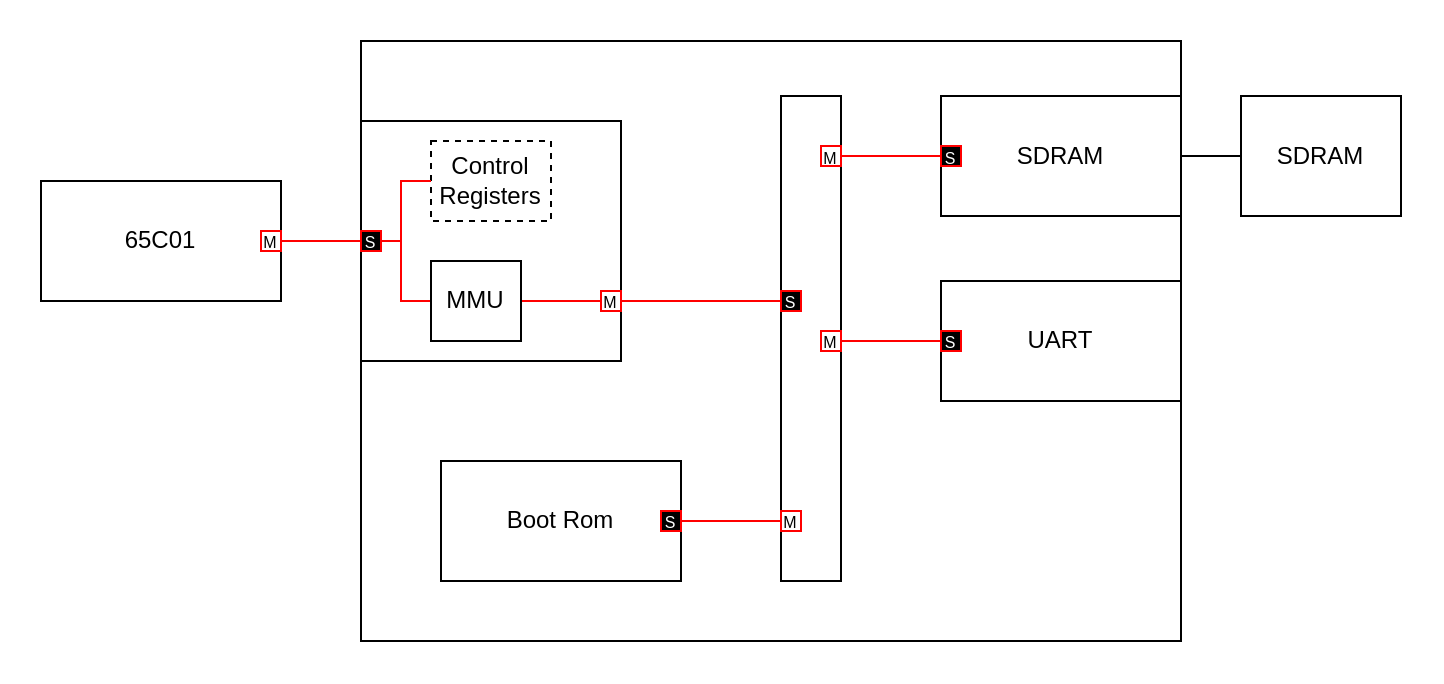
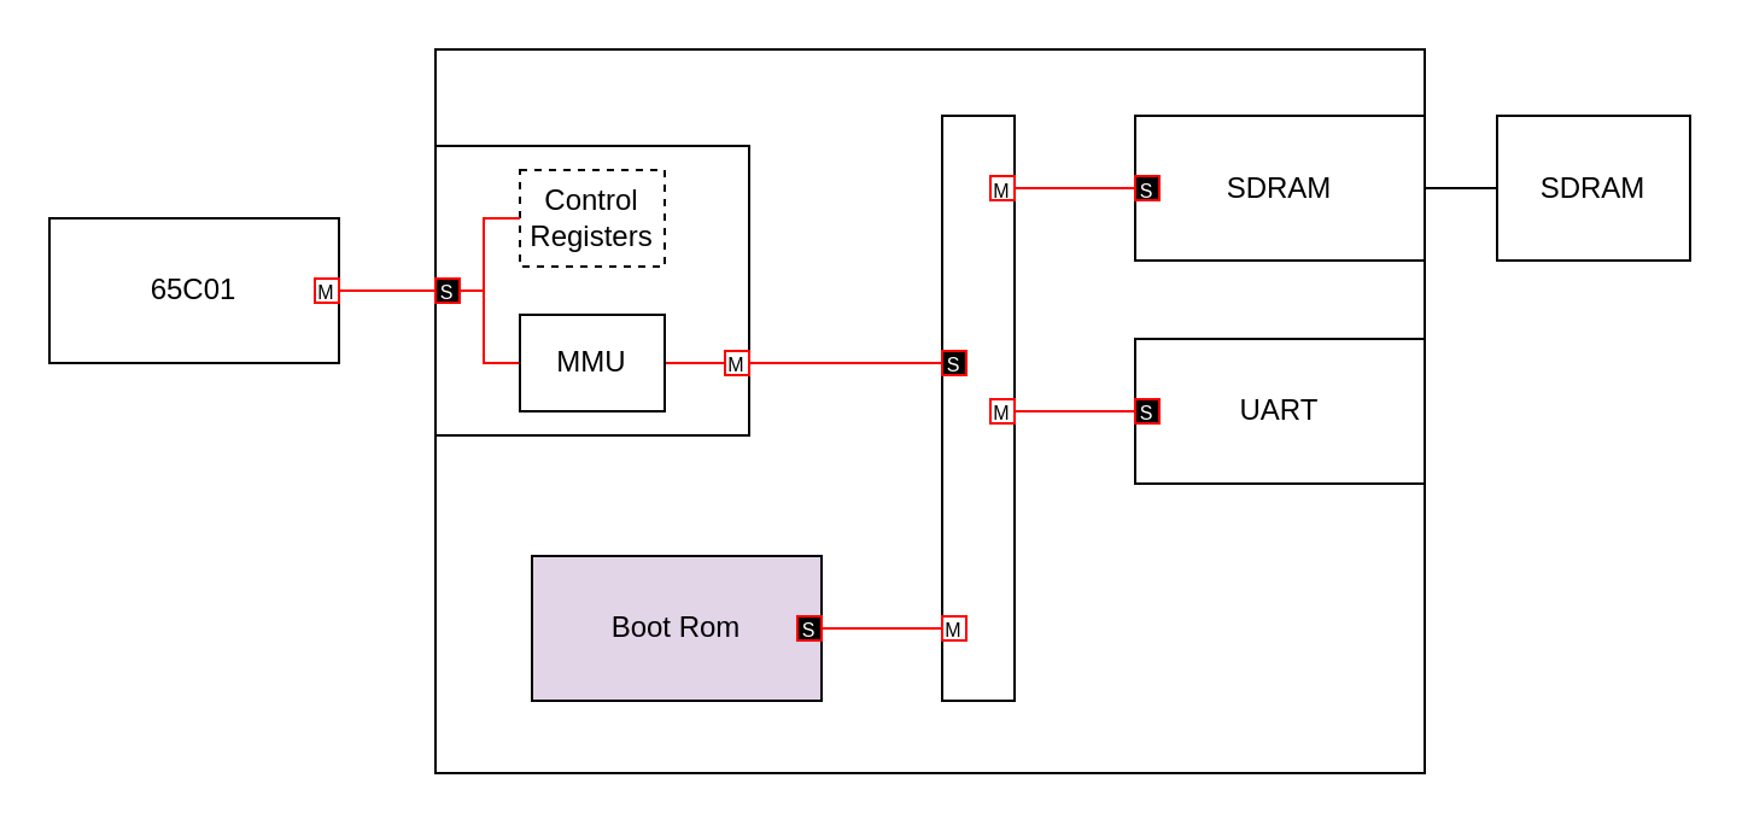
  <mxCell id="0" />
  <mxCell id="1" parent="0" />
  <mxCell id="2" value="65C01" style="rounded=0;whiteSpace=wrap;html=1;" vertex="1" parent="1"><mxGeometry x="20" y="90" width="120" height="60" as="geometry" /></mxCell>
  <mxCell id="3" value="" style="rounded=0;whiteSpace=wrap;html=1;strokeColor=#000000;" vertex="1" parent="1"><mxGeometry x="180" y="20" width="410" height="300" as="geometry" /></mxCell>
  <mxCell id="4" value="" style="rounded=0;whiteSpace=wrap;html=1;" vertex="1" parent="1"><mxGeometry x="180" y="60" width="130" height="120" as="geometry" /></mxCell>
  <mxCell id="5" value="Control Registers" style="rounded=0;whiteSpace=wrap;html=1;dashed=1;" vertex="1" parent="1"><mxGeometry x="215" y="70" width="60" height="40" as="geometry" /></mxCell>
  <mxCell id="6" value="" style="edgeStyle=orthogonalEdgeStyle;rounded=0;orthogonalLoop=1;jettySize=auto;html=1;endArrow=none;endFill=0;strokeColor=#FF0000;" edge="1" parent="1" source="7" target="10"><mxGeometry relative="1" as="geometry" /></mxCell>
  <mxCell id="7" value="&lt;font style=&quot;font-size: 8px;&quot;&gt;M&lt;/font&gt;" style="whiteSpace=wrap;html=1;aspect=fixed;strokeColor=#FF0000;" vertex="1" parent="1"><mxGeometry x="130" y="115" width="10" height="10" as="geometry" /></mxCell>
  <mxCell id="8" style="edgeStyle=orthogonalEdgeStyle;rounded=0;orthogonalLoop=1;jettySize=auto;html=1;exitX=1;exitY=0.5;exitDx=0;exitDy=0;entryX=0;entryY=0.5;entryDx=0;entryDy=0;endArrow=none;endFill=0;strokeColor=#FF0000;" edge="1" parent="1" source="10" target="5"><mxGeometry relative="1" as="geometry"><Array as="points"><mxPoint x="200" y="120" /><mxPoint x="200" y="90" /></Array></mxGeometry></mxCell>
  <mxCell id="9" style="edgeStyle=orthogonalEdgeStyle;rounded=0;orthogonalLoop=1;jettySize=auto;html=1;exitX=1;exitY=0.5;exitDx=0;exitDy=0;entryX=0;entryY=0.5;entryDx=0;entryDy=0;endArrow=none;endFill=0;strokeColor=#FF0000;" edge="1" parent="1" source="10" target="12"><mxGeometry relative="1" as="geometry"><Array as="points"><mxPoint x="200" y="120" /><mxPoint x="200" y="150" /></Array></mxGeometry></mxCell>
  <mxCell id="10" value="&lt;font color=&quot;#ffffff&quot; style=&quot;font-size: 8px;&quot;&gt;S&lt;/font&gt;" style="whiteSpace=wrap;html=1;aspect=fixed;strokeColor=#FF0000;fillColor=#000000;" vertex="1" parent="1"><mxGeometry x="180" y="115" width="10" height="10" as="geometry" /></mxCell>
  <mxCell id="11" style="edgeStyle=orthogonalEdgeStyle;rounded=0;orthogonalLoop=1;jettySize=auto;html=1;exitX=1;exitY=0.5;exitDx=0;exitDy=0;entryX=0;entryY=0.5;entryDx=0;entryDy=0;strokeColor=#FF0000;endArrow=none;endFill=0;" edge="1" parent="1" source="12" target="30"><mxGeometry relative="1" as="geometry" /></mxCell>
- <mxCell id="12" value="MMU" style="rounded=0;whiteSpace=wrap;html=1;" vertex="1" parent="1"><mxGeometry x="215" y="130" width="45" height="40" as="geometry" /></mxCell>
- <mxCell id="13" value="Boot Rom" style="rounded=0;whiteSpace=wrap;html=1;" vertex="1" parent="1"><mxGeometry x="220" y="230" width="120" height="60" as="geometry" /></mxCell>
+ <mxCell id="12" value="MMU" style="rounded=0;whiteSpace=wrap;html=1;" vertex="1" parent="1"><mxGeometry x="215" y="130" width="60" height="40" as="geometry" /></mxCell>
+ <mxCell id="13" value="Boot Rom" style="rounded=0;whiteSpace=wrap;html=1;fillColor=#e1d5e7;" vertex="1" parent="1"><mxGeometry x="220" y="230" width="120" height="60" as="geometry" /></mxCell>
  <mxCell id="14" style="edgeStyle=orthogonalEdgeStyle;rounded=0;orthogonalLoop=1;jettySize=auto;html=1;entryX=0;entryY=0.5;entryDx=0;entryDy=0;endArrow=none;endFill=0;" edge="1" parent="1" source="15" target="20"><mxGeometry relative="1" as="geometry" /></mxCell>
  <mxCell id="15" value="SDRAM" style="rounded=0;whiteSpace=wrap;html=1;" vertex="1" parent="1"><mxGeometry x="470" y="47.5" width="120" height="60" as="geometry" /></mxCell>
  <mxCell id="16" value="UART" style="rounded=0;whiteSpace=wrap;html=1;" vertex="1" parent="1"><mxGeometry x="470" y="140" width="120" height="60" as="geometry" /></mxCell>
  <mxCell id="17" value="&lt;font color=&quot;#ffffff&quot; style=&quot;font-size: 8px;&quot;&gt;S&lt;/font&gt;" style="whiteSpace=wrap;html=1;aspect=fixed;strokeColor=#FF0000;fillColor=#000000;" vertex="1" parent="1"><mxGeometry x="330" y="255" width="10" height="10" as="geometry" /></mxCell>
  <mxCell id="18" value="&lt;font color=&quot;#ffffff&quot; style=&quot;font-size: 8px;&quot;&gt;S&lt;/font&gt;" style="whiteSpace=wrap;html=1;aspect=fixed;strokeColor=#FF0000;fillColor=#000000;" vertex="1" parent="1"><mxGeometry x="470" y="165" width="10" height="10" as="geometry" /></mxCell>
  <mxCell id="19" value="&lt;font color=&quot;#ffffff&quot; style=&quot;font-size: 8px;&quot;&gt;S&lt;/font&gt;" style="whiteSpace=wrap;html=1;aspect=fixed;strokeColor=#FF0000;fillColor=#000000;" vertex="1" parent="1"><mxGeometry x="470" y="72.5" width="10" height="10" as="geometry" /></mxCell>
  <mxCell id="20" value="SDRAM" style="rounded=0;whiteSpace=wrap;html=1;" vertex="1" parent="1"><mxGeometry x="620" y="47.5" width="80" height="60" as="geometry" /></mxCell>
  <mxCell id="21" value="" style="rounded=0;whiteSpace=wrap;html=1;" vertex="1" parent="1"><mxGeometry x="390" y="47.5" width="30" height="242.5" as="geometry" /></mxCell>
  <mxCell id="22" style="edgeStyle=orthogonalEdgeStyle;rounded=0;orthogonalLoop=1;jettySize=auto;html=1;exitX=0;exitY=0.5;exitDx=0;exitDy=0;entryX=1;entryY=0.5;entryDx=0;entryDy=0;endArrow=none;endFill=0;strokeColor=#FF0000;" edge="1" parent="1" source="23" target="17"><mxGeometry relative="1" as="geometry" /></mxCell>
  <mxCell id="23" value="&lt;font style=&quot;font-size: 8px;&quot;&gt;M&lt;/font&gt;" style="whiteSpace=wrap;html=1;aspect=fixed;strokeColor=#FF0000;" vertex="1" parent="1"><mxGeometry x="390" y="255" width="10" height="10" as="geometry" /></mxCell>
  <mxCell id="24" style="edgeStyle=orthogonalEdgeStyle;rounded=0;orthogonalLoop=1;jettySize=auto;html=1;exitX=1;exitY=0.5;exitDx=0;exitDy=0;entryX=0;entryY=0.5;entryDx=0;entryDy=0;endArrow=none;endFill=0;strokeColor=#FF0000;" edge="1" parent="1" source="25" target="18"><mxGeometry relative="1" as="geometry" /></mxCell>
  <mxCell id="25" value="&lt;font style=&quot;font-size: 8px;&quot;&gt;M&lt;/font&gt;" style="whiteSpace=wrap;html=1;aspect=fixed;strokeColor=#FF0000;" vertex="1" parent="1"><mxGeometry x="410" y="165" width="10" height="10" as="geometry" /></mxCell>
  <mxCell id="26" style="edgeStyle=orthogonalEdgeStyle;rounded=0;orthogonalLoop=1;jettySize=auto;html=1;exitX=1;exitY=0.5;exitDx=0;exitDy=0;entryX=0;entryY=0.5;entryDx=0;entryDy=0;endArrow=none;endFill=0;strokeColor=#FF0000;" edge="1" parent="1" source="27" target="19"><mxGeometry relative="1" as="geometry" /></mxCell>
  <mxCell id="27" value="&lt;font style=&quot;font-size: 8px;&quot;&gt;M&lt;/font&gt;" style="whiteSpace=wrap;html=1;aspect=fixed;strokeColor=#FF0000;" vertex="1" parent="1"><mxGeometry x="410" y="72.5" width="10" height="10" as="geometry" /></mxCell>
  <mxCell id="28" value="&lt;font color=&quot;#ffffff&quot; style=&quot;font-size: 8px;&quot;&gt;S&lt;/font&gt;" style="whiteSpace=wrap;html=1;aspect=fixed;strokeColor=#FF0000;fillColor=#000000;" vertex="1" parent="1"><mxGeometry x="390" y="145" width="10" height="10" as="geometry" /></mxCell>
  <mxCell id="29" style="edgeStyle=orthogonalEdgeStyle;rounded=0;orthogonalLoop=1;jettySize=auto;html=1;entryX=0;entryY=0.5;entryDx=0;entryDy=0;endArrow=none;endFill=0;strokeColor=#FF0000;" edge="1" parent="1" source="30" target="28"><mxGeometry relative="1" as="geometry" /></mxCell>
  <mxCell id="30" value="&lt;font style=&quot;font-size: 8px;&quot;&gt;M&lt;/font&gt;" style="whiteSpace=wrap;html=1;aspect=fixed;strokeColor=#FF0000;" vertex="1" parent="1"><mxGeometry x="300" y="145" width="10" height="10" as="geometry" /></mxCell>
